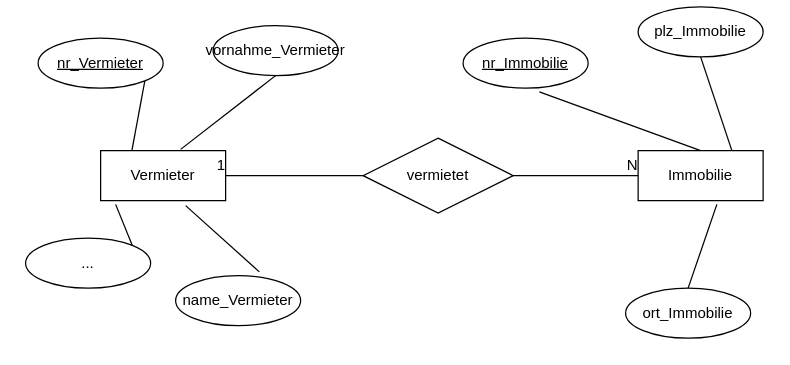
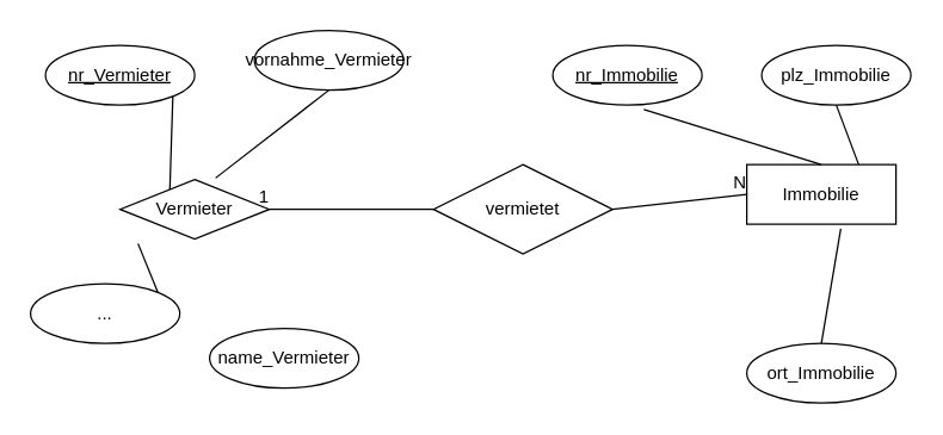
  <mxCell id="0" />
  <mxCell id="1" parent="0" />
- <mxCell id="2" value="Immobilie" style="whiteSpace=wrap;html=1;align=center;" parent="1" vertex="1"><mxGeometry x="510" y="120" width="100" height="40" as="geometry" /></mxCell>
- <mxCell id="3" value="Vermieter" style="whiteSpace=wrap;html=1;align=center;" parent="1" vertex="1"><mxGeometry x="80" y="120" width="100" height="40" as="geometry" /></mxCell>
+ <mxCell id="2" value="Immobilie" style="whiteSpace=wrap;html=1;align=center;" parent="1" vertex="1"><mxGeometry x="500" y="110" width="100" height="40" as="geometry" /></mxCell>
+ <mxCell id="3" value="Vermieter" style="rhombus;whiteSpace=wrap;html=1;align=center;" parent="1" vertex="1"><mxGeometry x="80" y="120" width="100" height="40" as="geometry" /></mxCell>
  <mxCell id="4" value="nr_Immobilie" style="ellipse;whiteSpace=wrap;html=1;align=center;fontStyle=4;" parent="1" vertex="1"><mxGeometry x="370" y="30" width="100" height="40" as="geometry" /></mxCell>
  <mxCell id="5" value="nr_Vermieter" style="ellipse;whiteSpace=wrap;html=1;align=center;fontStyle=4;" parent="1" vertex="1"><mxGeometry x="30" y="30" width="100" height="40" as="geometry" /></mxCell>
  <mxCell id="6" value="" style="endArrow=none;html=1;rounded=0;exitX=0.61;exitY=1.075;exitDx=0;exitDy=0;exitPerimeter=0;entryX=0.5;entryY=0;entryDx=0;entryDy=0;" parent="1" source="4" target="2" edge="1"><mxGeometry relative="1" as="geometry"><mxPoint x="460" y="240" as="sourcePoint" /><mxPoint x="620" y="240" as="targetPoint" /></mxGeometry></mxCell>
  <mxCell id="7" value="" style="endArrow=none;html=1;rounded=0;exitX=1;exitY=1;exitDx=0;exitDy=0;entryX=0.25;entryY=0;entryDx=0;entryDy=0;" parent="1" source="5" target="3" edge="1"><mxGeometry relative="1" as="geometry"><mxPoint x="470" y="250" as="sourcePoint" /><mxPoint x="630" y="250" as="targetPoint" /></mxGeometry></mxCell>
  <mxCell id="8" value="..." style="ellipse;whiteSpace=wrap;html=1;align=center;" parent="1" vertex="1"><mxGeometry x="20" y="190" width="100" height="40" as="geometry" /></mxCell>
  <mxCell id="9" value="ort_Immobilie" style="ellipse;whiteSpace=wrap;html=1;align=center;" parent="1" vertex="1"><mxGeometry x="500" y="230" width="100" height="40" as="geometry" /></mxCell>
- <mxCell id="10" value="plz_Immobilie" style="ellipse;whiteSpace=wrap;html=1;align=center;" parent="1" vertex="1"><mxGeometry x="510" y="5" width="100" height="40" as="geometry" /></mxCell>
+ <mxCell id="10" value="plz_Immobilie" style="ellipse;whiteSpace=wrap;html=1;align=center;" parent="1" vertex="1"><mxGeometry x="510" y="30" width="100" height="40" as="geometry" /></mxCell>
  <mxCell id="11" value="name_Vermieter" style="ellipse;whiteSpace=wrap;html=1;align=center;" parent="1" vertex="1"><mxGeometry x="140" y="220" width="100" height="40" as="geometry" /></mxCell>
  <mxCell id="12" value="vornahme_Vermieter" style="ellipse;whiteSpace=wrap;html=1;align=center;" parent="1" vertex="1"><mxGeometry x="170" y="20" width="100" height="40" as="geometry" /></mxCell>
  <mxCell id="13" value="" style="endArrow=none;html=1;rounded=0;exitX=0.63;exitY=1.075;exitDx=0;exitDy=0;exitPerimeter=0;entryX=0.5;entryY=0;entryDx=0;entryDy=0;" parent="1" source="2" target="9" edge="1"><mxGeometry relative="1" as="geometry"><mxPoint x="460" y="240" as="sourcePoint" /><mxPoint x="620" y="240" as="targetPoint" /></mxGeometry></mxCell>
  <mxCell id="14" value="" style="endArrow=none;html=1;rounded=0;exitX=0.5;exitY=1;exitDx=0;exitDy=0;entryX=0.64;entryY=-0.025;entryDx=0;entryDy=0;entryPerimeter=0;" parent="1" source="12" target="3" edge="1"><mxGeometry relative="1" as="geometry"><mxPoint x="470" y="250" as="sourcePoint" /><mxPoint x="630" y="250" as="targetPoint" /></mxGeometry></mxCell>
  <mxCell id="15" value="" style="endArrow=none;html=1;rounded=0;exitX=1;exitY=0;exitDx=0;exitDy=0;entryX=0.12;entryY=1.075;entryDx=0;entryDy=0;entryPerimeter=0;" parent="1" source="8" target="3" edge="1"><mxGeometry relative="1" as="geometry"><mxPoint x="480" y="260" as="sourcePoint" /><mxPoint x="640" y="260" as="targetPoint" /></mxGeometry></mxCell>
- <mxCell id="16" value="" style="endArrow=none;html=1;rounded=0;exitX=0.68;exitY=1.1;exitDx=0;exitDy=0;exitPerimeter=0;entryX=0.67;entryY=-0.075;entryDx=0;entryDy=0;entryPerimeter=0;" parent="1" source="3" target="11" edge="1"><mxGeometry relative="1" as="geometry"><mxPoint x="490" y="270" as="sourcePoint" /><mxPoint x="650" y="270" as="targetPoint" /></mxGeometry></mxCell>
  <mxCell id="17" value="" style="endArrow=none;html=1;rounded=0;exitX=0.5;exitY=1;exitDx=0;exitDy=0;entryX=0.75;entryY=0;entryDx=0;entryDy=0;" parent="1" source="10" target="2" edge="1"><mxGeometry relative="1" as="geometry"><mxPoint x="500" y="280" as="sourcePoint" /><mxPoint x="660" y="280" as="targetPoint" /></mxGeometry></mxCell>
  <mxCell id="18" value="vermietet" style="shape=rhombus;perimeter=rhombusPerimeter;whiteSpace=wrap;html=1;align=center;" parent="1" vertex="1"><mxGeometry x="290" y="110" width="120" height="60" as="geometry" /></mxCell>
  <mxCell id="19" value="" style="endArrow=none;html=1;rounded=0;exitX=0;exitY=0.5;exitDx=0;exitDy=0;entryX=1;entryY=0.5;entryDx=0;entryDy=0;" parent="1" source="18" target="3" edge="1"><mxGeometry relative="1" as="geometry"><mxPoint x="460" y="240" as="sourcePoint" /><mxPoint x="310" y="220" as="targetPoint" /></mxGeometry></mxCell>
  <mxCell id="20" value="1" style="resizable=0;html=1;align=right;verticalAlign=bottom;" parent="19" connectable="0" vertex="1"><mxGeometry x="1" relative="1" as="geometry" /></mxCell>
  <mxCell id="21" value="" style="endArrow=none;html=1;rounded=0;exitX=1;exitY=0.5;exitDx=0;exitDy=0;entryX=0;entryY=0.5;entryDx=0;entryDy=0;" parent="1" source="18" target="2" edge="1"><mxGeometry relative="1" as="geometry"><mxPoint x="460" y="240" as="sourcePoint" /><mxPoint x="620" y="240" as="targetPoint" /></mxGeometry></mxCell>
  <mxCell id="22" value="N" style="resizable=0;html=1;align=right;verticalAlign=bottom;" parent="21" connectable="0" vertex="1"><mxGeometry x="1" relative="1" as="geometry" /></mxCell>
